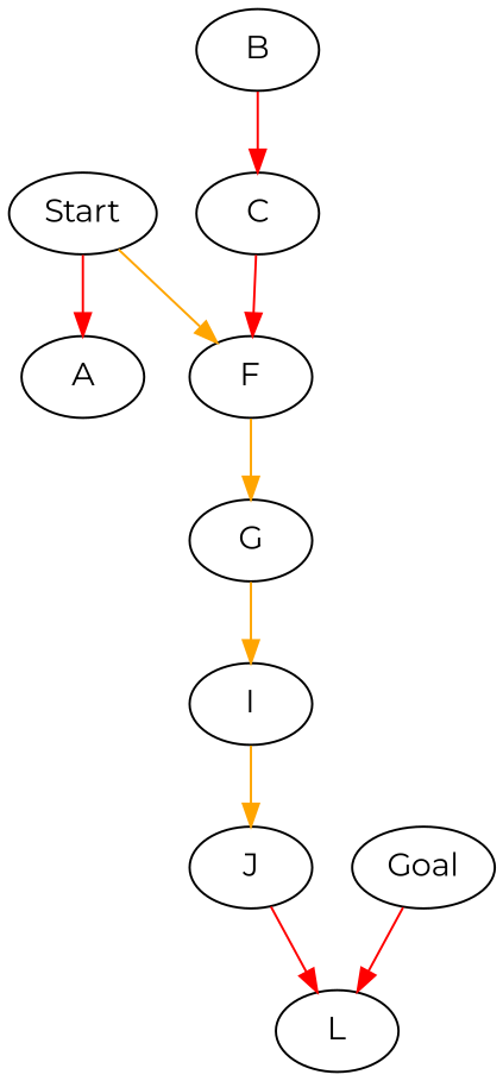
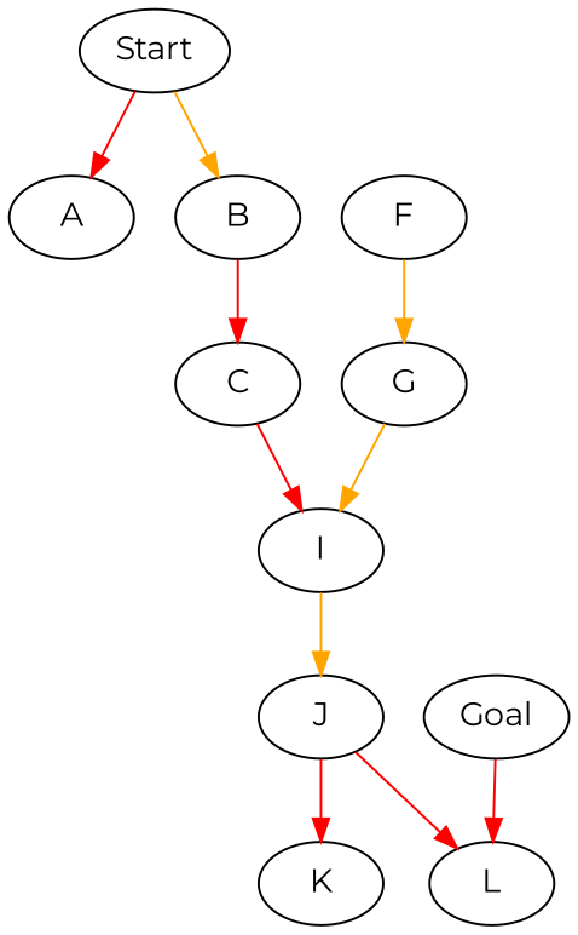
  digraph {
    fontname=Montserrat
    rankdir=TB
    node [fontname=Montserrat]
    edge [color=red fontname=Montserrat]
    Start
    A
    B
    C
    F
    G
    I
    J
+   K
    L
    Goal
    Start -> A
-   Start -> F [color=orange]
+   Start -> B [color=orange]
    B -> C
-   C -> F
+   C -> I
    F -> G [color=orange]
    G -> I [color=orange]
    I -> J [color=orange]
+   J -> K
    J -> L
    Goal -> L
  }
